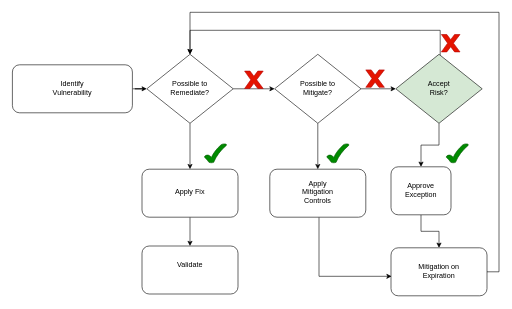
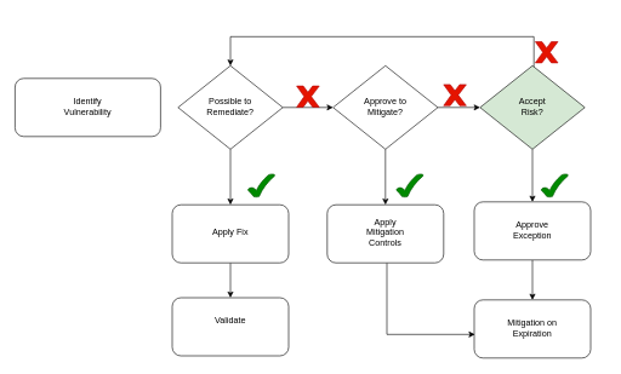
  <mxCell id="0" />
  <mxCell id="1" parent="0" />
  <mxCell id="2" value="" style="edgeStyle=orthogonalEdgeStyle;rounded=0;orthogonalLoop=1;jettySize=auto;html=1;" parent="1" source="4" target="9" edge="1"><mxGeometry relative="1" as="geometry" /></mxCell>
  <mxCell id="3" value="" style="edgeStyle=orthogonalEdgeStyle;rounded=0;orthogonalLoop=1;jettySize=auto;html=1;" parent="1" source="4" target="14" edge="1"><mxGeometry relative="1" as="geometry" /></mxCell>
  <mxCell id="4" value="&lt;div&gt;Possible to &lt;br&gt;&lt;/div&gt;&lt;div&gt;Remediate?&lt;/div&gt;" style="rhombus;whiteSpace=wrap;html=1;shadow=0;fontFamily=Helvetica;fontSize=12;align=center;strokeWidth=1;spacing=6;spacingTop=-4;" parent="1" vertex="1"><mxGeometry x="244" y="90" width="144" height="115" as="geometry" /></mxCell>
- <mxCell id="5" value="" style="edgeStyle=orthogonalEdgeStyle;rounded=0;orthogonalLoop=1;jettySize=auto;html=1;" parent="1" source="6" target="4" edge="1"><mxGeometry relative="1" as="geometry" /></mxCell>
  <mxCell id="6" value="&lt;div&gt;Identify &lt;br&gt;&lt;/div&gt;&lt;div&gt;Vulnerability&lt;br&gt;&lt;/div&gt;" style="rounded=1;whiteSpace=wrap;html=1;shadow=0;strokeWidth=1;spacing=6;spacingTop=-4;" parent="1" vertex="1"><mxGeometry x="20" y="107.5" width="200" height="80" as="geometry" /></mxCell>
  <mxCell id="7" value="" style="edgeStyle=orthogonalEdgeStyle;rounded=0;orthogonalLoop=1;jettySize=auto;html=1;" parent="1" source="9" target="12" edge="1"><mxGeometry relative="1" as="geometry" /></mxCell>
  <mxCell id="8" value="" style="edgeStyle=orthogonalEdgeStyle;rounded=0;orthogonalLoop=1;jettySize=auto;html=1;" parent="1" source="9" target="17" edge="1"><mxGeometry relative="1" as="geometry" /></mxCell>
- <mxCell id="9" value="&lt;div&gt;Possible to&lt;/div&gt;&lt;div&gt;Mitigate?&lt;br&gt;&lt;/div&gt;" style="rhombus;whiteSpace=wrap;html=1;shadow=0;fontFamily=Helvetica;fontSize=12;align=center;strokeWidth=1;spacing=6;spacingTop=-4;" parent="1" vertex="1"><mxGeometry x="457" y="90" width="144" height="115" as="geometry" /></mxCell>
+ <mxCell id="9" value="&lt;div&gt;Approve to&lt;/div&gt;&lt;div&gt;Mitigate?&lt;br&gt;&lt;/div&gt;" style="rhombus;whiteSpace=wrap;html=1;shadow=0;fontFamily=Helvetica;fontSize=12;align=center;strokeWidth=1;spacing=6;spacingTop=-4;" parent="1" vertex="1"><mxGeometry x="457" y="90" width="144" height="115" as="geometry" /></mxCell>
  <mxCell id="10" value="" style="edgeStyle=orthogonalEdgeStyle;rounded=0;orthogonalLoop=1;jettySize=auto;html=1;" parent="1" source="12" target="19" edge="1"><mxGeometry relative="1" as="geometry" /></mxCell>
  <mxCell id="11" style="edgeStyle=orthogonalEdgeStyle;rounded=0;orthogonalLoop=1;jettySize=auto;html=1;entryX=0.5;entryY=0;entryDx=0;entryDy=0;" parent="1" source="12" target="4" edge="1"><mxGeometry relative="1" as="geometry"><Array as="points"><mxPoint x="733" y="50" /><mxPoint x="316" y="50" /></Array></mxGeometry></mxCell>
  <mxCell id="12" value="&lt;div&gt;Accept&lt;/div&gt;&lt;div&gt;Risk?&lt;br&gt;&lt;/div&gt;" style="rhombus;whiteSpace=wrap;html=1;shadow=0;fontFamily=Helvetica;fontSize=12;align=center;strokeWidth=1;spacing=6;spacingTop=-4;fillColor=#d5e8d4;" parent="1" vertex="1"><mxGeometry x="659" y="90" width="144" height="115" as="geometry" /></mxCell>
  <mxCell id="13" value="" style="edgeStyle=orthogonalEdgeStyle;rounded=0;orthogonalLoop=1;jettySize=auto;html=1;" parent="1" source="14" target="15" edge="1"><mxGeometry relative="1" as="geometry" /></mxCell>
  <mxCell id="14" value="Apply Fix" style="rounded=1;whiteSpace=wrap;html=1;shadow=0;strokeWidth=1;spacing=6;spacingTop=-4;" parent="1" vertex="1"><mxGeometry x="236" y="281.5" width="160" height="80" as="geometry" /></mxCell>
  <mxCell id="15" value="&lt;div&gt;Validate&lt;/div&gt;&lt;div&gt;&lt;br&gt;&lt;/div&gt;" style="rounded=1;whiteSpace=wrap;html=1;shadow=0;strokeWidth=1;spacing=6;spacingTop=-4;" parent="1" vertex="1"><mxGeometry x="236" y="409.5" width="160" height="80" as="geometry" /></mxCell>
  <mxCell id="16" style="edgeStyle=orthogonalEdgeStyle;rounded=0;orthogonalLoop=1;jettySize=auto;html=1;entryX=0.006;entryY=0.594;entryDx=0;entryDy=0;entryPerimeter=0;" parent="1" source="17" target="21" edge="1"><mxGeometry relative="1" as="geometry"><mxPoint x="578" y="541" as="targetPoint" /><Array as="points"><mxPoint x="531" y="460" /></Array></mxGeometry></mxCell>
  <mxCell id="17" value="&lt;div&gt;Apply&lt;/div&gt;&lt;div&gt;Mitigation&lt;/div&gt;&lt;div&gt;Controls&lt;br&gt;&lt;/div&gt;" style="rounded=1;whiteSpace=wrap;html=1;shadow=0;strokeWidth=1;spacing=6;spacingTop=-4;" parent="1" vertex="1"><mxGeometry x="449" y="281.5" width="160" height="80" as="geometry" /></mxCell>
  <mxCell id="18" value="" style="edgeStyle=orthogonalEdgeStyle;rounded=0;orthogonalLoop=1;jettySize=auto;html=1;" parent="1" source="19" target="21" edge="1"><mxGeometry relative="1" as="geometry" /></mxCell>
- <mxCell id="19" value="&lt;div&gt;Approve&lt;/div&gt;&lt;div&gt;Exception&lt;br&gt;&lt;/div&gt;" style="rounded=1;whiteSpace=wrap;html=1;shadow=0;strokeWidth=1;spacing=6;spacingTop=-4;" parent="1" vertex="1"><mxGeometry x="651" y="277.5" width="100" height="80" as="geometry" /></mxCell>
- <mxCell id="20" style="edgeStyle=orthogonalEdgeStyle;rounded=0;orthogonalLoop=1;jettySize=auto;html=1;exitX=1;exitY=0.5;exitDx=0;exitDy=0;entryX=0.5;entryY=0;entryDx=0;entryDy=0;" parent="1" source="21" target="4" edge="1"><mxGeometry relative="1" as="geometry"><mxPoint x="831" y="61" as="targetPoint" /><Array as="points"><mxPoint x="831" y="453" /><mxPoint x="831" y="20" /><mxPoint x="316" y="20" /></Array></mxGeometry></mxCell>
+ <mxCell id="19" value="&lt;div&gt;Approve&lt;/div&gt;&lt;div&gt;Exception&lt;br&gt;&lt;/div&gt;" style="rounded=1;whiteSpace=wrap;html=1;shadow=0;strokeWidth=1;spacing=6;spacingTop=-4;" parent="1" vertex="1"><mxGeometry x="651" y="277.5" width="160" height="80" as="geometry" /></mxCell>
  <mxCell id="21" value="&lt;div&gt;Mitigation on &lt;br&gt;&lt;/div&gt;&lt;div&gt;Expiration&lt;br&gt;&lt;/div&gt;" style="rounded=1;whiteSpace=wrap;html=1;shadow=0;strokeWidth=1;spacing=6;spacingTop=-4;" parent="1" vertex="1"><mxGeometry x="651" y="412.5" width="160" height="80" as="geometry" /></mxCell>
  <mxCell id="22" value="" style="verticalLabelPosition=bottom;verticalAlign=top;html=1;shape=mxgraph.basic.tick;fillColor=#008a00;fontColor=#ffffff;strokeColor=#005700;" parent="1" vertex="1"><mxGeometry x="340" y="239" width="37" height="32" as="geometry" /></mxCell>
  <mxCell id="23" value="" style="verticalLabelPosition=bottom;verticalAlign=top;html=1;shape=mxgraph.basic.tick;fillColor=#008a00;fontColor=#ffffff;strokeColor=#005700;" parent="1" vertex="1"><mxGeometry x="544" y="239" width="37" height="32" as="geometry" /></mxCell>
  <mxCell id="24" value="" style="verticalLabelPosition=bottom;verticalAlign=top;html=1;shape=mxgraph.basic.tick;fillColor=#008a00;fontColor=#ffffff;strokeColor=#005700;" parent="1" vertex="1"><mxGeometry x="743" y="239" width="37" height="32" as="geometry" /></mxCell>
  <mxCell id="25" value="" style="verticalLabelPosition=bottom;verticalAlign=top;html=1;shape=mxgraph.basic.x;fillColor=#e51400;fontColor=#ffffff;strokeColor=#B20000;" parent="1" vertex="1"><mxGeometry x="609" y="116" width="31" height="29" as="geometry" /></mxCell>
  <mxCell id="26" value="" style="verticalLabelPosition=bottom;verticalAlign=top;html=1;shape=mxgraph.basic.x;fillColor=#e51400;fontColor=#ffffff;strokeColor=#B20000;" parent="1" vertex="1"><mxGeometry x="407" y="118" width="31" height="29" as="geometry" /></mxCell>
  <mxCell id="27" value="" style="verticalLabelPosition=bottom;verticalAlign=top;html=1;shape=mxgraph.basic.x;fillColor=#e51400;fontColor=#ffffff;strokeColor=#B20000;" parent="1" vertex="1"><mxGeometry x="735" y="57" width="31" height="29" as="geometry" /></mxCell>
